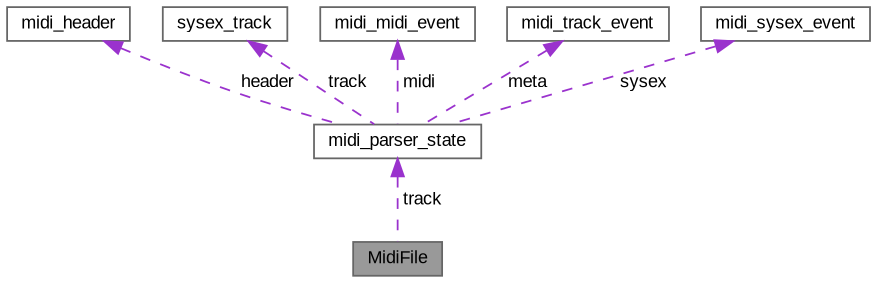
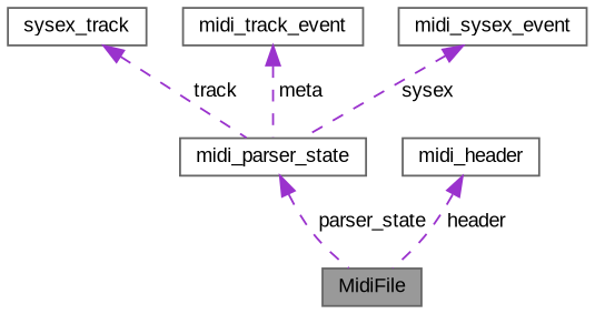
  digraph {
    fontname="Liberation Sans"
    node [color=gray40 fillcolor=white fontname="Liberation Sans" fontsize=10 shape=box style=filled]
    edge [color=darkorchid3 dir=back fontname="Liberation Sans" fontsize=10 labelfontname=Helvetica labelfontsize=10 style=dashed]
    n1 [fillcolor=grey60 fontcolor=black height=0.2 label=MidiFile width=0.4]
    n2 [height=0.2 label=midi_parser_state width=0.4]
    n3 [height=0.2 label=midi_header width=0.4]
    n4 [height=0.2 label=sysex_track width=0.4]
-   n5 [height=0.2 label=midi_midi_event width=0.4]
    n6 [height=0.2 label=midi_track_event width=0.4]
    n7 [height=0.2 label=midi_sysex_event width=0.4]
-   n2 -> n1 [label=" track"]
-   n3 -> n2 [label=" header"]
+   n2 -> n1 [label=" parser_state"]
+   n3 -> n1 [label=" header"]
    n4 -> n2 [label=" track"]
-   n5 -> n2 [label=" midi"]
    n6 -> n2 [label=" meta"]
    n7 -> n2 [label=" sysex"]
  }
